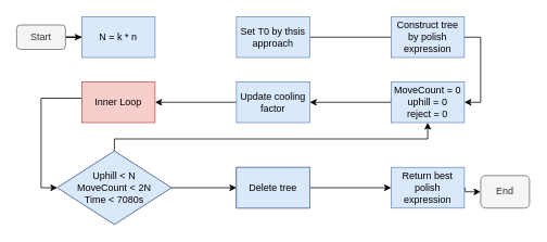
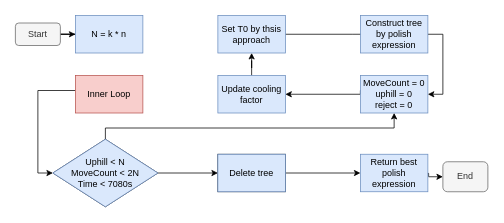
  <mxCell id="0" />
  <mxCell id="1" parent="0" />
  <mxCell id="2" value="End" style="rounded=1;whiteSpace=wrap;html=1;fillColor=#f5f5f5;fontColor=#333333;strokeColor=#666666;" vertex="1" parent="1"><mxGeometry x="590" y="215" width="60" height="40" as="geometry" /></mxCell>
  <mxCell id="3" style="edgeStyle=orthogonalEdgeStyle;rounded=0;orthogonalLoop=1;jettySize=auto;html=1;entryX=0;entryY=0.5;entryDx=0;entryDy=0;" edge="1" parent="1" source="4" target="18"><mxGeometry relative="1" as="geometry" /></mxCell>
  <mxCell id="4" value="Start" style="rounded=1;whiteSpace=wrap;html=1;fillColor=#f5f5f5;fontColor=#333333;strokeColor=#666666;" vertex="1" parent="1"><mxGeometry y="30" width="60" height="30" as="geometry" x="20" /></mxCell>
  <mxCell id="5" style="edgeStyle=orthogonalEdgeStyle;rounded=0;orthogonalLoop=1;jettySize=auto;html=1;entryX=1;entryY=0.5;entryDx=0;entryDy=0;" edge="1" parent="1" target="8"><mxGeometry relative="1" as="geometry"><mxPoint x="560" y="120" as="sourcePoint" /><Array as="points"><mxPoint x="480" y="120" /><mxPoint x="480" y="125" /></Array></mxGeometry></mxCell>
  <mxCell id="6" value="MoveCount = 0&lt;br&gt;uphill = 0&lt;br&gt;reject = 0" style="rounded=0;whiteSpace=wrap;html=1;fillColor=#dae8fc;strokeColor=#6c8ebf;" vertex="1" parent="1"><mxGeometry x="480" y="100" width="90" height="50" as="geometry" /></mxCell>
- <mxCell id="7" style="edgeStyle=orthogonalEdgeStyle;rounded=0;orthogonalLoop=1;jettySize=auto;html=1;entryX=1;entryY=0.5;entryDx=0;entryDy=0;" edge="1" parent="1" source="8" target="17"><mxGeometry relative="1" as="geometry" /></mxCell>
+ <mxCell id="7" style="edgeStyle=orthogonalEdgeStyle;rounded=0;orthogonalLoop=1;jettySize=auto;html=1;" edge="1" parent="1" source="8" target="13"><mxGeometry relative="1" as="geometry" /></mxCell>
  <mxCell id="8" value="Update cooling factor" style="rounded=0;whiteSpace=wrap;html=1;fillColor=#dae8fc;strokeColor=#6c8ebf;" vertex="1" parent="1"><mxGeometry x="290" y="100" width="90" height="50" as="geometry" /></mxCell>
  <mxCell id="9" style="edgeStyle=orthogonalEdgeStyle;rounded=0;orthogonalLoop=1;jettySize=auto;html=1;exitX=1;exitY=0.5;exitDx=0;exitDy=0;entryX=0;entryY=0.5;entryDx=0;entryDy=0;" edge="1" parent="1" source="11" target="20"><mxGeometry relative="1" as="geometry" /></mxCell>
  <mxCell id="10" style="edgeStyle=orthogonalEdgeStyle;rounded=0;orthogonalLoop=1;jettySize=auto;html=1;exitX=0.5;exitY=0;exitDx=0;exitDy=0;entryX=0.5;entryY=1;entryDx=0;entryDy=0;" edge="1" parent="1" source="11" target="6"><mxGeometry relative="1" as="geometry"><mxPoint x="525" y="170" as="targetPoint" /><Array as="points"><mxPoint x="140" y="170" /><mxPoint x="525" y="170" /></Array></mxGeometry></mxCell>
  <mxCell id="11" value="Uphill &amp;lt; N&lt;br&gt;MoveCount &amp;lt; 2N&lt;br&gt;Time &amp;lt; 7080s" style="rhombus;whiteSpace=wrap;html=1;" vertex="1" parent="1"><mxGeometry x="70" y="185" width="140" height="90" as="geometry" /></mxCell>
  <mxCell id="12" style="edgeStyle=orthogonalEdgeStyle;rounded=0;orthogonalLoop=1;jettySize=auto;html=1;entryX=0;entryY=0.5;entryDx=0;entryDy=0;" edge="1" parent="1" source="13"><mxGeometry relative="1" as="geometry"><mxPoint x="560" y="45" as="targetPoint" /></mxGeometry></mxCell>
  <mxCell id="13" value="Set T0 by thsis approach" style="rounded=0;whiteSpace=wrap;html=1;fillColor=#dae8fc;strokeColor=#6c8ebf;" vertex="1" parent="1"><mxGeometry x="290" y="20" width="90" height="50" as="geometry" /></mxCell>
  <mxCell id="14" style="edgeStyle=orthogonalEdgeStyle;rounded=0;orthogonalLoop=1;jettySize=auto;html=1;entryX=1;entryY=0.5;entryDx=0;entryDy=0;" edge="1" parent="1" source="15" target="6"><mxGeometry relative="1" as="geometry"><mxPoint x="580" y="110" as="targetPoint" /><Array as="points"><mxPoint x="590" y="45" /><mxPoint x="590" y="125" /></Array></mxGeometry></mxCell>
  <mxCell id="15" value="Construct tree by polish expression" style="rounded=0;whiteSpace=wrap;html=1;fillColor=#dae8fc;strokeColor=#6c8ebf;" vertex="1" parent="1"><mxGeometry x="480" y="20" width="90" height="50" as="geometry" /></mxCell>
  <mxCell id="16" style="edgeStyle=orthogonalEdgeStyle;rounded=0;orthogonalLoop=1;jettySize=auto;html=1;entryX=0;entryY=0.5;entryDx=0;entryDy=0;" edge="1" parent="1" source="17" target="11"><mxGeometry relative="1" as="geometry"><Array as="points"><mxPoint x="50" y="120" /><mxPoint x="50" y="230" /></Array></mxGeometry></mxCell>
  <mxCell id="17" value="Inner Loop" style="rounded=0;whiteSpace=wrap;html=1;fillColor=#f8cecc;strokeColor=#b85450;" vertex="1" parent="1"><mxGeometry x="100" y="100" width="90" height="50" as="geometry" /></mxCell>
  <mxCell id="18" value="N = k * n" style="rounded=0;whiteSpace=wrap;html=1;fillColor=#dae8fc;strokeColor=#6c8ebf;" vertex="1" parent="1"><mxGeometry x="100" y="20" width="90" height="50" as="geometry" /></mxCell>
  <mxCell id="19" style="edgeStyle=orthogonalEdgeStyle;rounded=0;orthogonalLoop=1;jettySize=auto;html=1;entryX=0;entryY=0.5;entryDx=0;entryDy=0;" edge="1" parent="1" source="20" target="22"><mxGeometry relative="1" as="geometry" /></mxCell>
  <mxCell id="20" value="Delete tree" style="rounded=0;whiteSpace=wrap;html=1;" vertex="1" parent="1"><mxGeometry x="290" y="205" width="90" height="50" as="geometry" /></mxCell>
  <mxCell id="21" style="edgeStyle=orthogonalEdgeStyle;rounded=0;orthogonalLoop=1;jettySize=auto;html=1;entryX=0;entryY=0.5;entryDx=0;entryDy=0;" edge="1" parent="1" target="2"><mxGeometry relative="1" as="geometry"><mxPoint x="550" y="230" as="sourcePoint" /></mxGeometry></mxCell>
  <mxCell id="22" value="Return best polish expression" style="rounded=0;whiteSpace=wrap;html=1;fillColor=#dae8fc;strokeColor=#6c8ebf;" vertex="1" parent="1"><mxGeometry x="480" y="205" width="90" height="50" as="geometry" /></mxCell>
  <mxCell id="23" value="Uphill &amp;lt; N&lt;br&gt;MoveCount &amp;lt; 2N&lt;br&gt;Time &amp;lt; 7080s" style="rhombus;whiteSpace=wrap;html=1;fillColor=#dae8fc;strokeColor=#6c8ebf;" vertex="1" parent="1"><mxGeometry x="70" y="185" width="140" height="90" as="geometry" /></mxCell>
  <mxCell id="24" value="Delete tree" style="rounded=0;whiteSpace=wrap;html=1;fillColor=#dae8fc;strokeColor=#6c8ebf;" vertex="1" parent="1"><mxGeometry x="290" y="205" width="90" height="50" as="geometry" /></mxCell>
